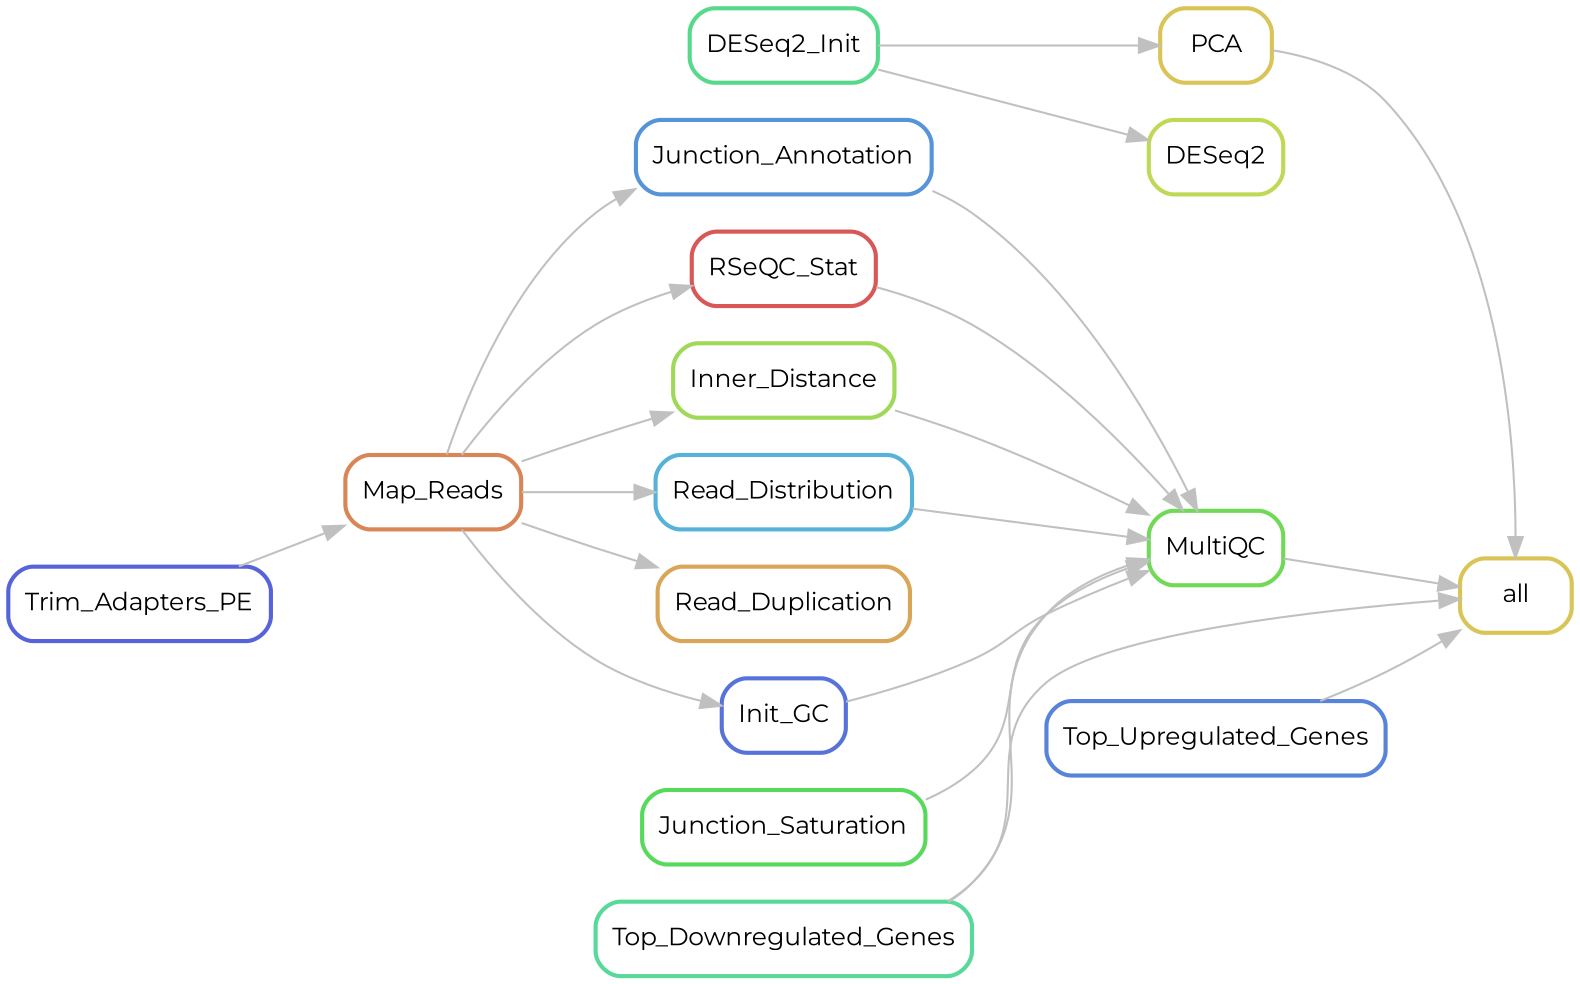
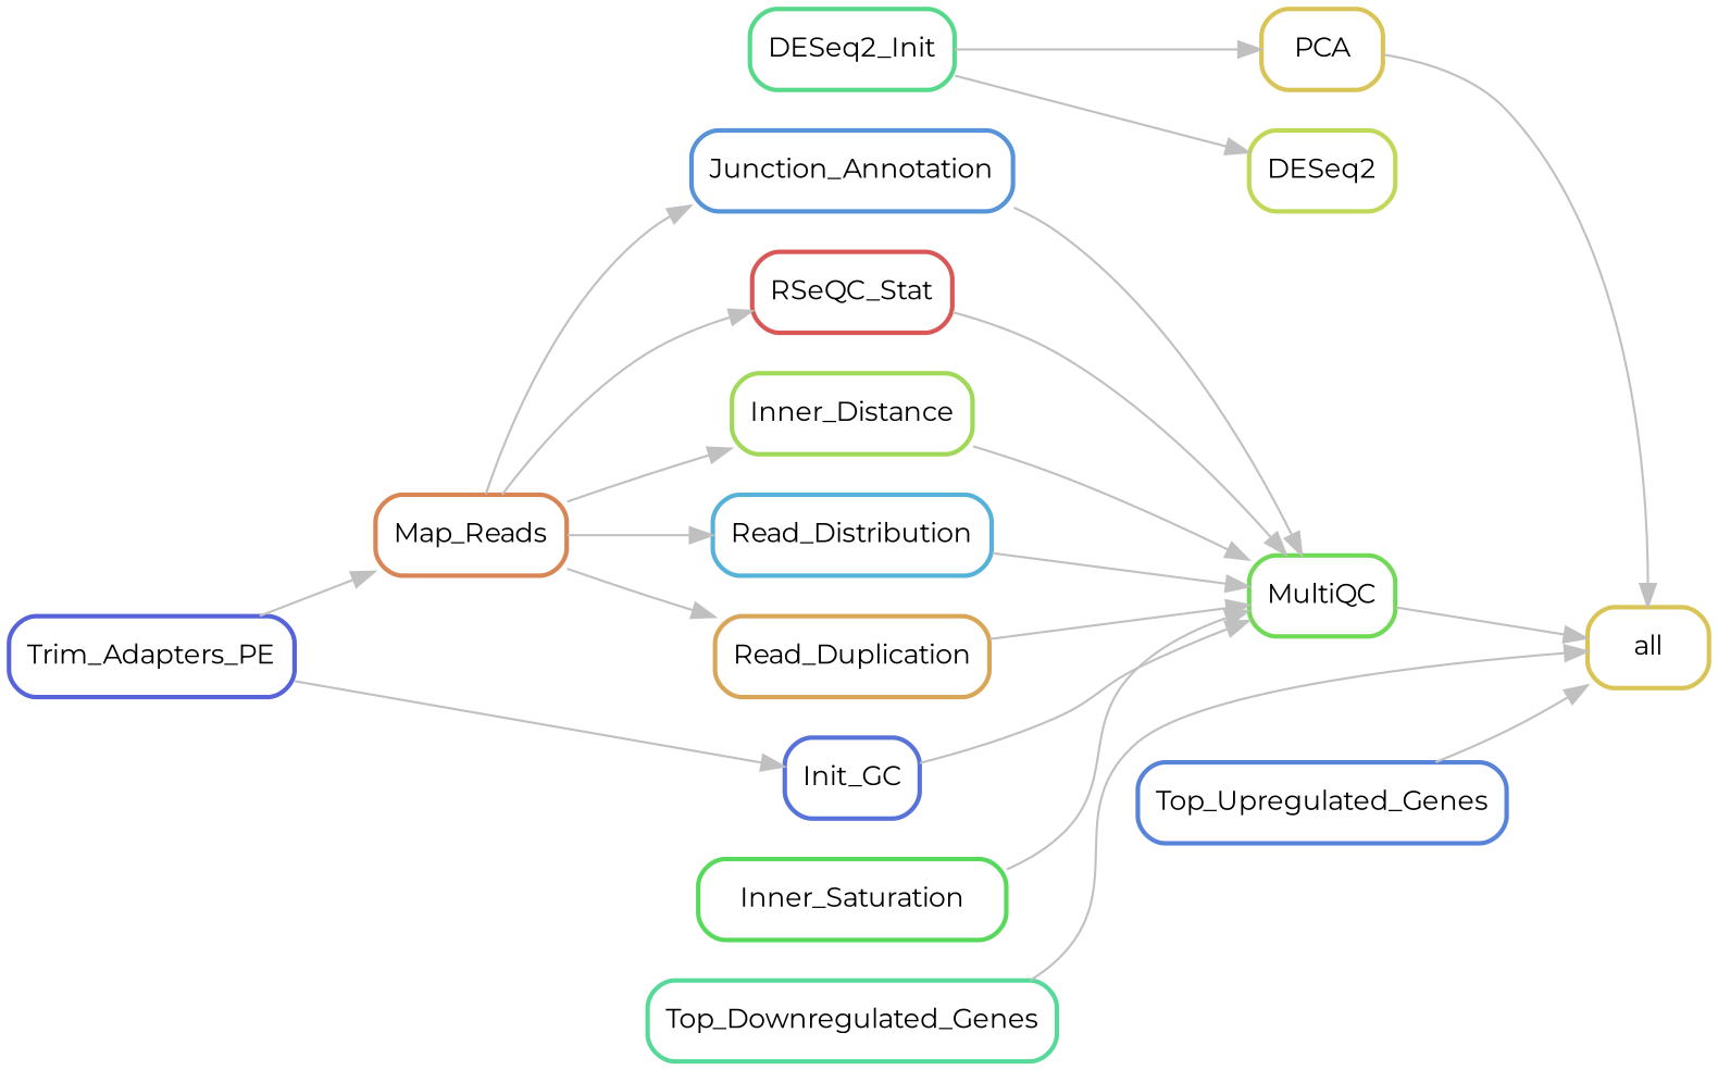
  digraph {
    fontname=Montserrat
    rankdir=LR
    node [color="0.14 0.6 0.85" fontname=Montserrat fontsize=12 penwidth=2 shape=box style=rounded]
    edge [color=grey fontname=Montserrat penwidth=1]
    n1 [label=all]
    n2 [label=PCA]
    n3 [color="0.40 0.6 0.85" label=DESeq2_Init]
    n4 [color="0.20 0.6 0.85" label=DESeq2]
    n5 [color="0.06 0.6 0.85" label=Map_Reads]
    n6 [color="0.59 0.6 0.85" label=Junction_Annotation]
    n7 [color="0.00 0.6 0.85" label=RSeQC_Stat]
    n8 [color="0.24 0.6 0.85" label=Inner_Distance]
    n9 [color="0.55 0.6 0.85" label=Read_Distribution]
    n10 [color="0.10 0.6 0.85" label=Read_Duplication]
    n11 [color="0.63 0.6 0.85" label=Init_GC]
    n12 [color="0.30 0.6 0.85" label=MultiQC]
-   n13 [color="0.34 0.6 0.85" label=Junction_Saturation]
+   n13 [color="0.34 0.6 0.85" label=Inner_Saturation]
    n14 [color="0.65 0.6 0.85" label=Trim_Adapters_PE]
    n15 [color="0.61 0.6 0.85" label=Top_Upregulated_Genes]
    n16 [color="0.42 0.6 0.85" label=Top_Downregulated_Genes]
    n2 -> n1
    n3 -> n2
    n3 -> n4
    n5 -> n6
    n5 -> n7
    n5 -> n8
    n5 -> n9
    n5 -> n10
-   n5 -> n11
+   n14 -> n11
    n6 -> n12
    n7 -> n12
    n8 -> n12
    n9 -> n12
-   n16 -> n12
+   n10 -> n12
    n11 -> n12
    n12 -> n1
    n13 -> n12
    n14 -> n5
    n15 -> n1
    n16 -> n1
  }
